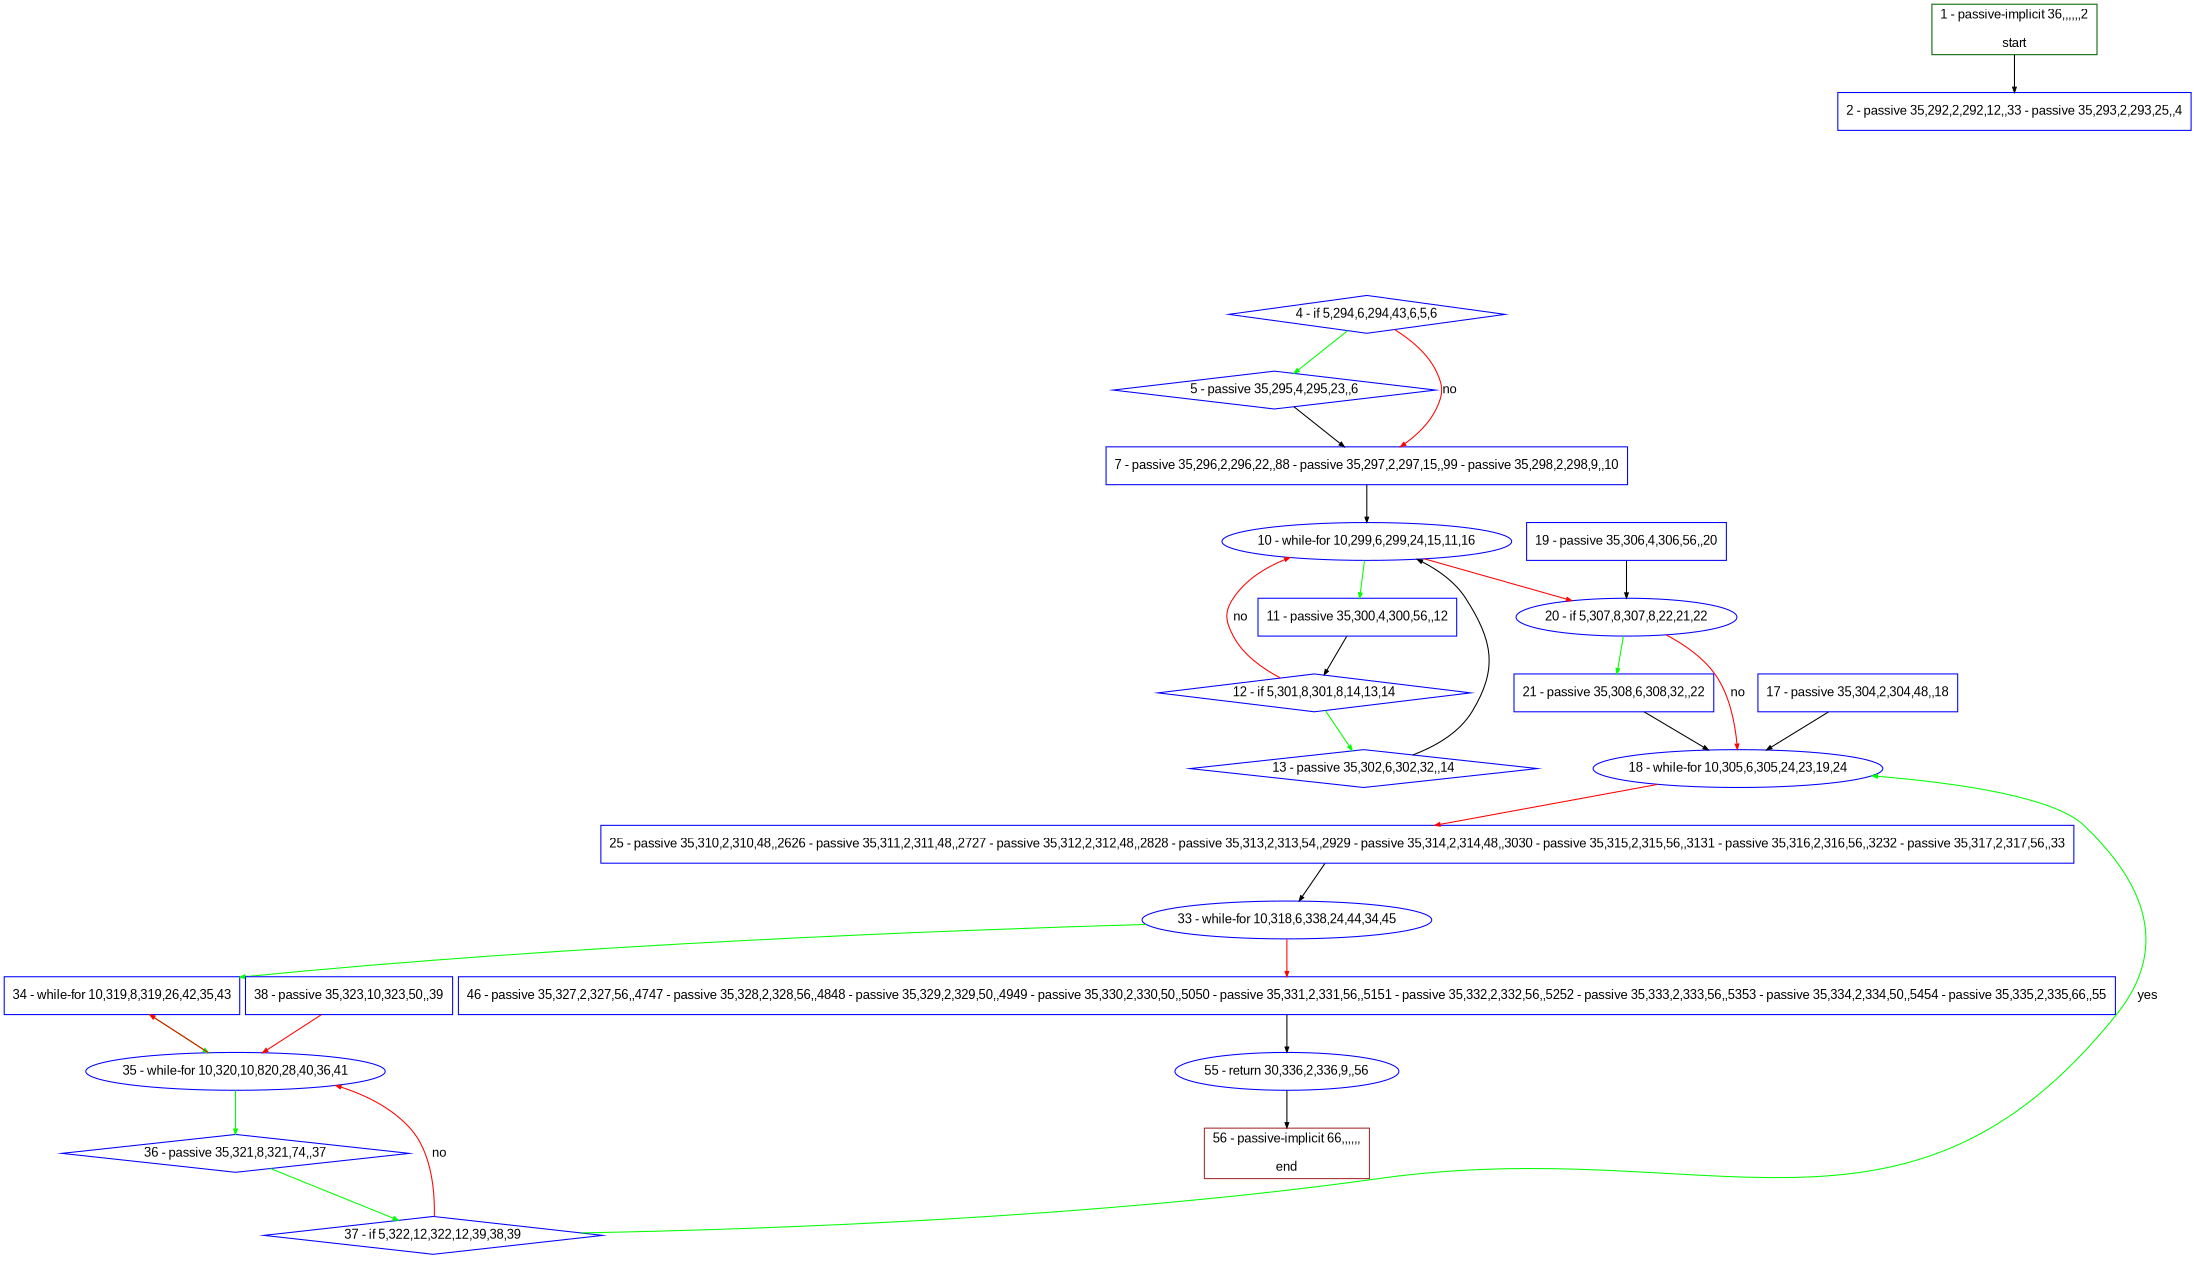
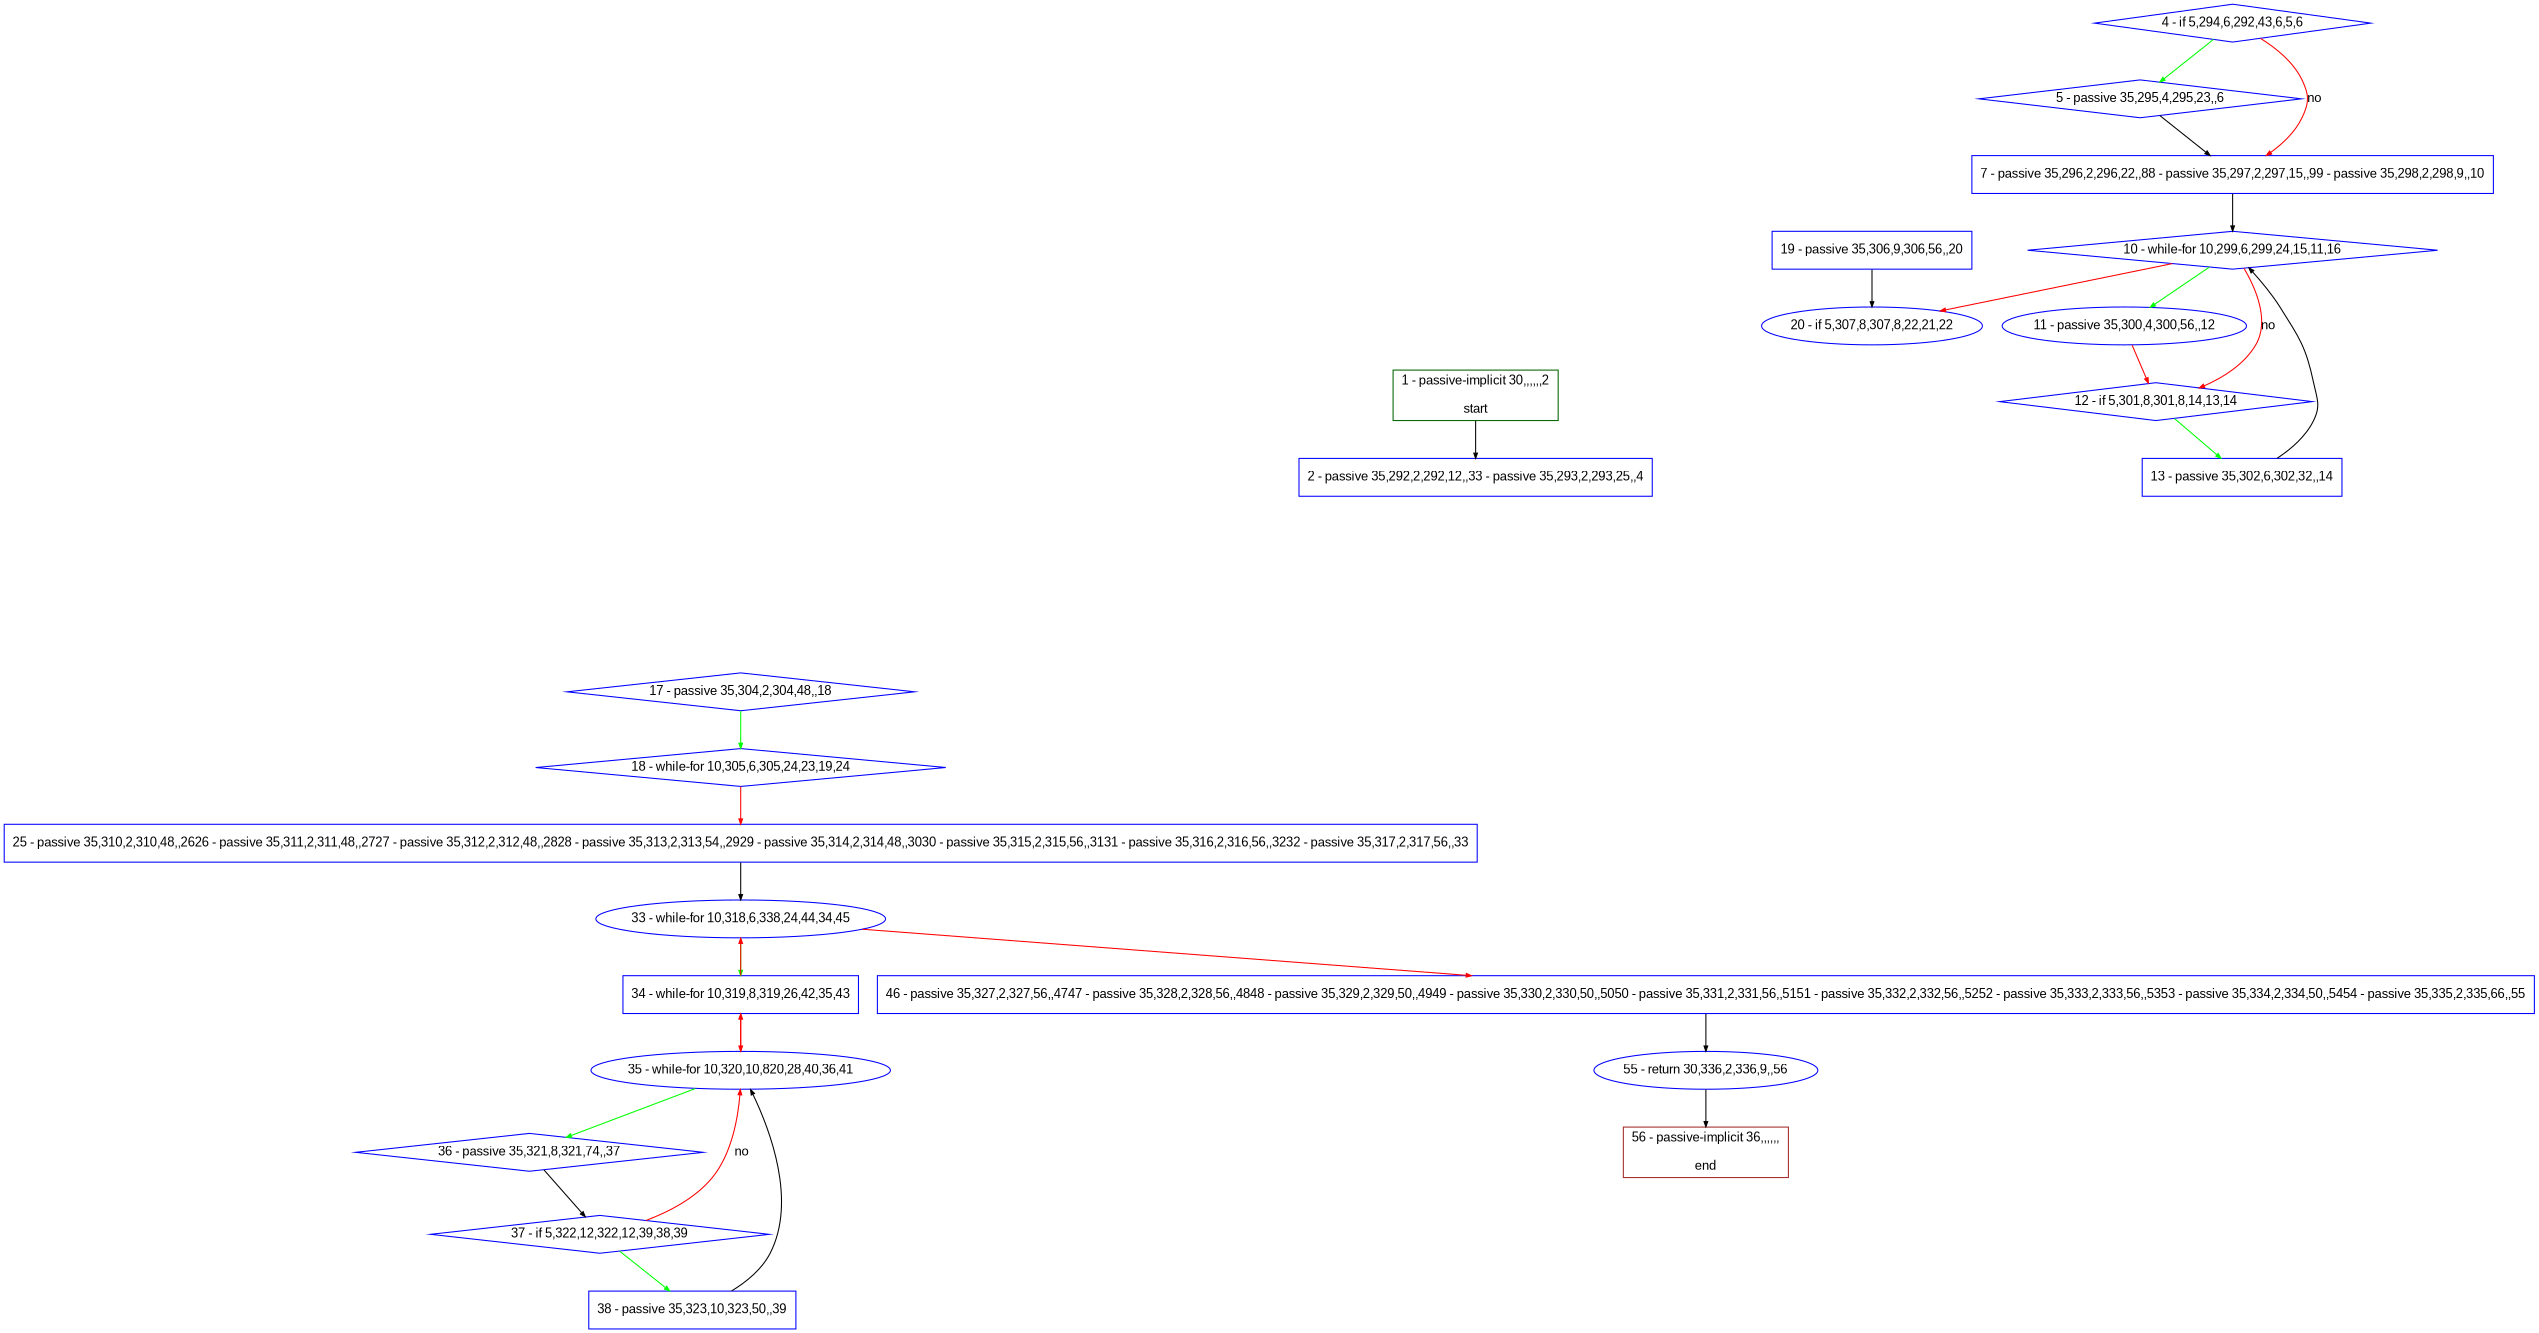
  digraph {
    bgcolor=white
    compound=true
    fillcolor="#FFFFCC"
    fontname=Arial
    fontsize=12
    pack=true
    packmode=clust
    style="rounded,filled"
    node [color="#0000ff" compound=true fillcolor="#ffffff" fixedsize=false fontname=Arial fontsize=12 node_initialized=no shape=box style=filled]
    edge [arrowhead=normal arrowsize=0.5 arrowtail=none color="#000000" compound=true dir=forward fontcolor=black fontname=Arial fontsize=12]
    n1 [label="2 - passive 35,292,2,292,12,,33 - passive 35,293,2,293,25,,4"]
-   n2 [label="4 - if 5,294,6,294,43,6,5,6" shape=diamond]
+   n2 [label="4 - if 5,294,6,292,43,6,5,6" shape=diamond]
    n3 [label="5 - passive 35,295,4,295,23,,6" shape=diamond]
    n4 [label="7 - passive 35,296,2,296,22,,88 - passive 35,297,2,297,15,,99 - passive 35,298,2,298,9,,10"]
-   n5 [color="#006400" label="1 - passive-implicit 36,,,,,,2\n\nstart"]
-   n6 [label="10 - while-for 10,299,6,299,24,15,11,16" shape=oval]
-   n7 [label="11 - passive 35,300,4,300,56,,12"]
+   n5 [color="#006400" label="1 - passive-implicit 30,,,,,,2\n\nstart"]
+   n6 [label="10 - while-for 10,299,6,299,24,15,11,16" shape=diamond]
+   n7 [label="11 - passive 35,300,4,300,56,,12" shape=ellipse]
    n8 [label="20 - if 5,307,8,307,8,22,21,22" shape=ellipse]
    n9 [label="12 - if 5,301,8,301,8,14,13,14" shape=diamond]
-   n10 [label="17 - passive 35,304,2,304,48,,18"]
-   n11 [label="18 - while-for 10,305,6,305,24,23,19,24" shape=oval]
-   n12 [label="13 - passive 35,302,6,302,32,,14" shape=diamond]
+   n10 [label="17 - passive 35,304,2,304,48,,18" shape=diamond]
+   n11 [label="18 - while-for 10,305,6,305,24,23,19,24" shape=diamond]
+   n12 [label="13 - passive 35,302,6,302,32,,14"]
    n13 [label="25 - passive 35,310,2,310,48,,2626 - passive 35,311,2,311,48,,2727 - passive 35,312,2,312,48,,2828 - passive 35,313,2,313,54,,2929 - passive 35,314,2,314,48,,3030 - passive 35,315,2,315,56,,3131 - passive 35,316,2,316,56,,3232 - passive 35,317,2,317,56,,33"]
-   n14 [label="19 - passive 35,306,4,306,56,,20"]
+   n14 [label="19 - passive 35,306,9,306,56,,20"]
    n15 [label="33 - while-for 10,318,6,338,24,44,34,45" shape=oval]
-   n16 [label="21 - passive 35,308,6,308,32,,22"]
    n17 [label="34 - while-for 10,319,8,319,26,42,35,43"]
    n18 [label="46 - passive 35,327,2,327,56,,4747 - passive 35,328,2,328,56,,4848 - passive 35,329,2,329,50,,4949 - passive 35,330,2,330,50,,5050 - passive 35,331,2,331,56,,5151 - passive 35,332,2,332,56,,5252 - passive 35,333,2,333,56,,5353 - passive 35,334,2,334,50,,5454 - passive 35,335,2,335,66,,55"]
    n19 [label="35 - while-for 10,320,10,820,28,40,36,41" shape=oval]
    n20 [label="55 - return 30,336,2,336,9,,56" shape=ellipse]
    n21 [label="36 - passive 35,321,8,321,74,,37" shape=diamond]
-   n22 [color="#a52a2a" label="56 - passive-implicit 66,,,,,,\n\nend"]
+   n22 [color="#a52a2a" label="56 - passive-implicit 36,,,,,,\n\nend"]
    n23 [label="37 - if 5,322,12,322,12,39,38,39" shape=diamond]
    n24 [label="38 - passive 35,323,10,323,50,,39"]
    n2 -> n3 [color="#00ff00" label=yes]
    n2 -> n4 [color="#ff0000" label=no]
    n3 -> n4
    n4 -> n6
    n5 -> n1
    n6 -> n7 [color="#00ff00" label=no]
    n6 -> n8 [color="#ff0000" label=no]
-   n7 -> n9
-   n8 -> n11 [color="#ff0000" label=no]
-   n8 -> n16 [color="#00ff00" label=yes]
-   n9 -> n6 [color="#ff0000" label=no]
+   n7 -> n9 [color="#ff0000"]
+   n6 -> n9 [color="#ff0000" label=no]
    n9 -> n12 [color="#00ff00" label=yes]
-   n10 -> n11
+   n10 -> n11 [color="#00ff00"]
    n11 -> n13 [color="#ff0000" label=no]
    n12 -> n6
    n13 -> n15
    n14 -> n8
    n15 -> n17 [color="#00ff00" label=yes]
    n15 -> n18 [color="#ff0000" label=no]
-   n16 -> n11
-   n17 -> n19 [color="#00ff00" label=yes]
+   n17 -> n15 [color="#ff0000" label=no]
+   n17 -> n19 [color="#ff0000" label=yes]
    n18 -> n20
    n19 -> n17 [color="#ff0000" label=no]
    n19 -> n21 [color="#00ff00" label=yes]
    n20 -> n22
-   n21 -> n23 [color="#00ff00"]
+   n21 -> n23
    n23 -> n19 [color="#ff0000" label=no]
-   n23 -> n11 [color="#00ff00" label=yes]
-   n24 -> n19 [color="#ff0000"]
+   n23 -> n24 [color="#00ff00" label=yes]
+   n24 -> n19
  }
